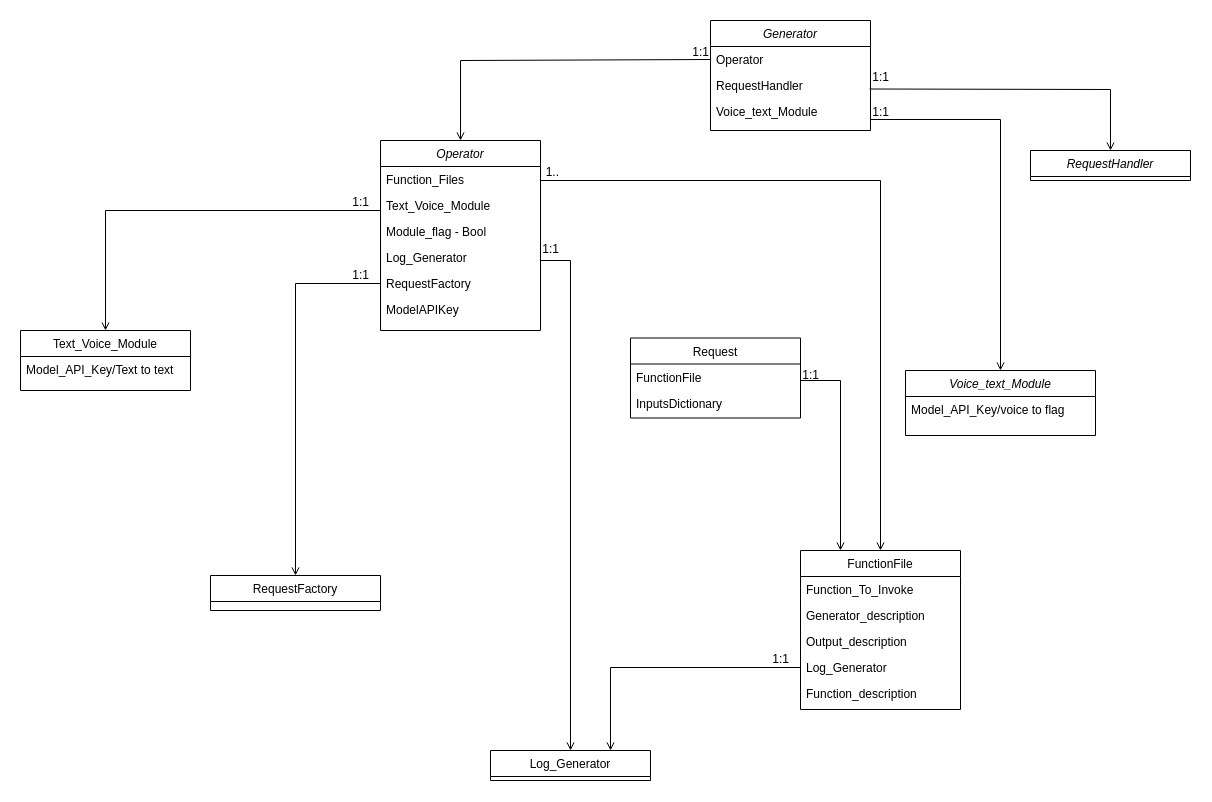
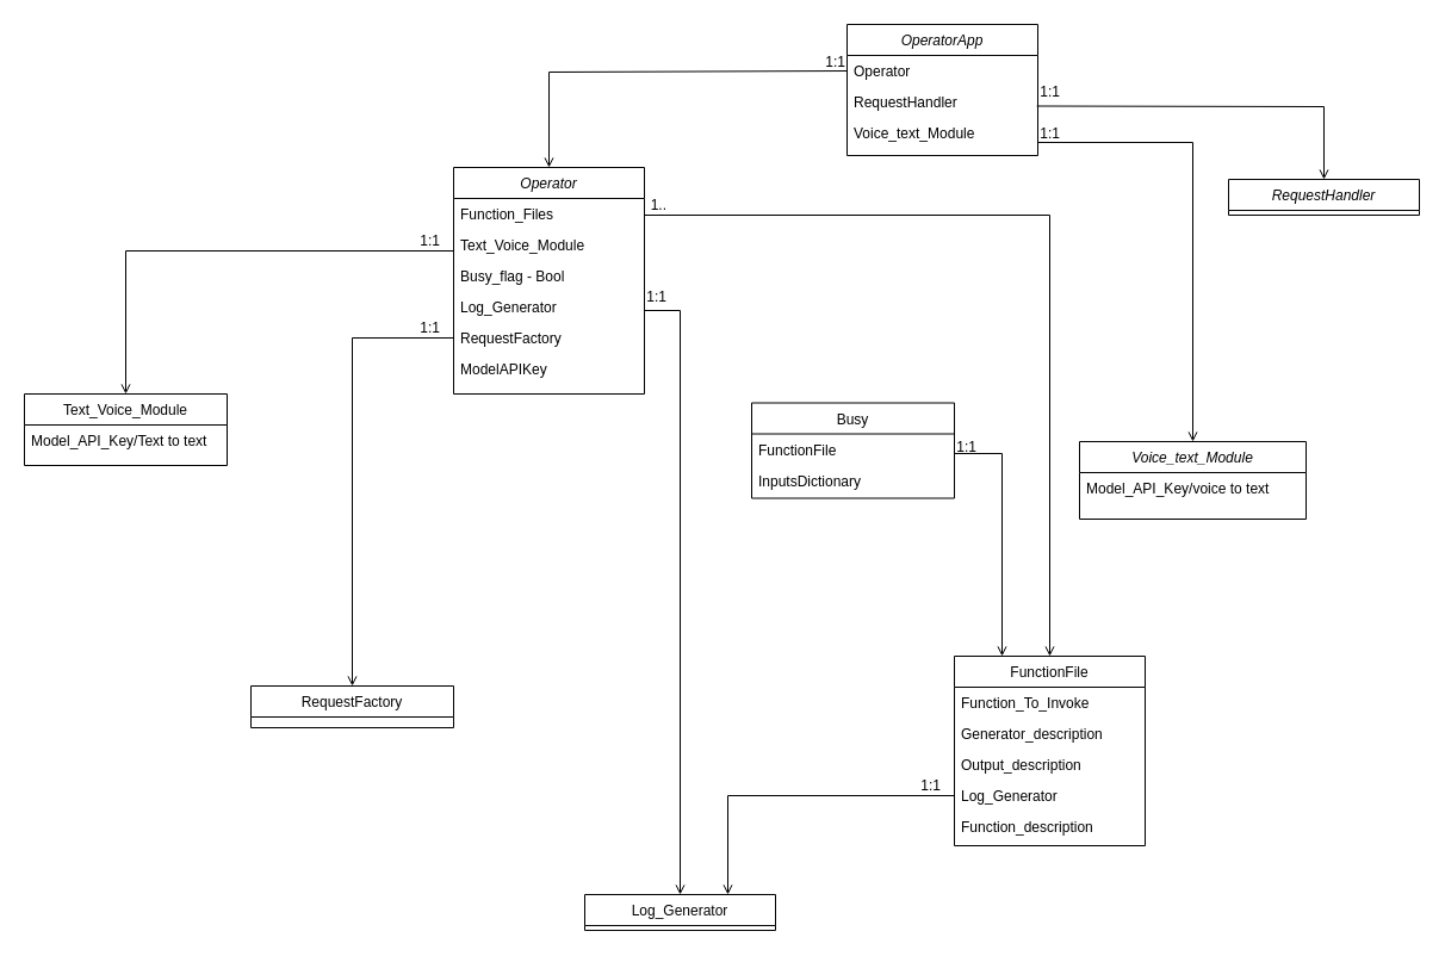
  <mxCell id="0" />
  <mxCell id="1" parent="0" />
  <mxCell id="2" value="Operator" style="swimlane;fontStyle=2;align=center;verticalAlign=top;childLayout=stackLayout;horizontal=1;startSize=26;horizontalStack=0;resizeParent=1;resizeLast=0;collapsible=1;marginBottom=0;rounded=0;shadow=0;strokeWidth=1;" parent="1" vertex="1"><mxGeometry x="380" y="140" width="160" height="190" as="geometry"><mxRectangle x="230" y="140" width="160" height="26" as="alternateBounds" /></mxGeometry></mxCell>
  <mxCell id="3" value="Function_Files" style="text;align=left;verticalAlign=top;spacingLeft=4;spacingRight=4;overflow=hidden;rotatable=0;points=[[0,0.5],[1,0.5]];portConstraint=eastwest;" parent="2" vertex="1"><mxGeometry y="26" width="160" height="26" as="geometry" /></mxCell>
  <mxCell id="4" value="Text_Voice_Module" style="text;align=left;verticalAlign=top;spacingLeft=4;spacingRight=4;overflow=hidden;rotatable=0;points=[[0,0.5],[1,0.5]];portConstraint=eastwest;rounded=0;shadow=0;html=0;" parent="2" vertex="1"><mxGeometry y="52" width="160" height="26" as="geometry" /></mxCell>
- <mxCell id="5" value="Module_flag - Bool" style="text;align=left;verticalAlign=top;spacingLeft=4;spacingRight=4;overflow=hidden;rotatable=0;points=[[0,0.5],[1,0.5]];portConstraint=eastwest;rounded=0;shadow=0;html=0;" parent="2" vertex="1"><mxGeometry y="78" width="160" height="26" as="geometry" /></mxCell>
+ <mxCell id="5" value="Busy_flag - Bool" style="text;align=left;verticalAlign=top;spacingLeft=4;spacingRight=4;overflow=hidden;rotatable=0;points=[[0,0.5],[1,0.5]];portConstraint=eastwest;rounded=0;shadow=0;html=0;" parent="2" vertex="1"><mxGeometry y="78" width="160" height="26" as="geometry" /></mxCell>
  <mxCell id="6" value="Log_Generator" style="text;align=left;verticalAlign=top;spacingLeft=4;spacingRight=4;overflow=hidden;rotatable=0;points=[[0,0.5],[1,0.5]];portConstraint=eastwest;rounded=0;shadow=0;html=0;" parent="2" vertex="1"><mxGeometry y="104" width="160" height="26" as="geometry" /></mxCell>
  <mxCell id="7" value="RequestFactory" style="text;align=left;verticalAlign=top;spacingLeft=4;spacingRight=4;overflow=hidden;rotatable=0;points=[[0,0.5],[1,0.5]];portConstraint=eastwest;rounded=0;shadow=0;html=0;" parent="2" vertex="1"><mxGeometry y="130" width="160" height="26" as="geometry" /></mxCell>
  <mxCell id="8" value="ModelAPIKey" style="text;align=left;verticalAlign=top;spacingLeft=4;spacingRight=4;overflow=hidden;rotatable=0;points=[[0,0.5],[1,0.5]];portConstraint=eastwest;rounded=0;shadow=0;html=0;" vertex="1" parent="2"><mxGeometry y="156" width="160" height="26" as="geometry" /></mxCell>
  <mxCell id="9" value="Log_Generator" style="swimlane;fontStyle=0;align=center;verticalAlign=top;childLayout=stackLayout;horizontal=1;startSize=26;horizontalStack=0;resizeParent=1;resizeLast=0;collapsible=1;marginBottom=0;rounded=0;shadow=0;strokeWidth=1;" parent="1" vertex="1"><mxGeometry x="490" y="750" width="160" height="30" as="geometry"><mxRectangle x="130" y="380" width="160" height="26" as="alternateBounds" /></mxGeometry></mxCell>
  <mxCell id="10" value="Text_Voice_Module" style="swimlane;fontStyle=0;align=center;verticalAlign=top;childLayout=stackLayout;horizontal=1;startSize=26;horizontalStack=0;resizeParent=1;resizeLast=0;collapsible=1;marginBottom=0;rounded=0;shadow=0;strokeWidth=1;" parent="1" vertex="1"><mxGeometry x="20" y="330" width="170" height="60" as="geometry"><mxRectangle x="340" y="380" width="170" height="26" as="alternateBounds" /></mxGeometry></mxCell>
  <mxCell id="11" value="Model_API_Key/Text to text" style="text;align=left;verticalAlign=top;spacingLeft=4;spacingRight=4;overflow=hidden;rotatable=0;points=[[0,0.5],[1,0.5]];portConstraint=eastwest;" parent="10" vertex="1"><mxGeometry y="26" width="170" height="26" as="geometry" /></mxCell>
  <mxCell id="12" value="FunctionFile" style="swimlane;fontStyle=0;align=center;verticalAlign=top;childLayout=stackLayout;horizontal=1;startSize=26;horizontalStack=0;resizeParent=1;resizeLast=0;collapsible=1;marginBottom=0;rounded=0;shadow=0;strokeWidth=1;" parent="1" vertex="1"><mxGeometry x="800" y="550" width="160" height="159" as="geometry"><mxRectangle x="550" y="140" width="160" height="26" as="alternateBounds" /></mxGeometry></mxCell>
  <mxCell id="13" value="Function_To_Invoke" style="text;align=left;verticalAlign=top;spacingLeft=4;spacingRight=4;overflow=hidden;rotatable=0;points=[[0,0.5],[1,0.5]];portConstraint=eastwest;" parent="12" vertex="1"><mxGeometry y="26" width="160" height="26" as="geometry" /></mxCell>
  <mxCell id="14" value="Generator_description" style="text;align=left;verticalAlign=top;spacingLeft=4;spacingRight=4;overflow=hidden;rotatable=0;points=[[0,0.5],[1,0.5]];portConstraint=eastwest;rounded=0;shadow=0;html=0;" parent="12" vertex="1"><mxGeometry y="52" width="160" height="26" as="geometry" /></mxCell>
  <mxCell id="15" value="Output_description" style="text;align=left;verticalAlign=top;spacingLeft=4;spacingRight=4;overflow=hidden;rotatable=0;points=[[0,0.5],[1,0.5]];portConstraint=eastwest;rounded=0;shadow=0;html=0;" parent="12" vertex="1"><mxGeometry y="78" width="160" height="26" as="geometry" /></mxCell>
  <mxCell id="16" value="Log_Generator" style="text;align=left;verticalAlign=top;spacingLeft=4;spacingRight=4;overflow=hidden;rotatable=0;points=[[0,0.5],[1,0.5]];portConstraint=eastwest;rounded=0;shadow=0;html=0;" parent="12" vertex="1"><mxGeometry y="104" width="160" height="26" as="geometry" /></mxCell>
  <mxCell id="17" value="Function_description" style="text;align=left;verticalAlign=top;spacingLeft=4;spacingRight=4;overflow=hidden;rotatable=0;points=[[0,0.5],[1,0.5]];portConstraint=eastwest;rounded=0;shadow=0;html=0;" parent="12" vertex="1"><mxGeometry y="130" width="160" height="26" as="geometry" /></mxCell>
  <mxCell id="18" value="" style="endArrow=open;shadow=0;strokeWidth=1;rounded=0;endFill=1;edgeStyle=elbowEdgeStyle;elbow=vertical;exitX=1;exitY=0.5;exitDx=0;exitDy=0;" parent="1" source="3" target="12" edge="1"><mxGeometry x="0.5" y="41" relative="1" as="geometry"><mxPoint x="540" y="212" as="sourcePoint" /><mxPoint x="700" y="212" as="targetPoint" /><mxPoint x="-40" y="32" as="offset" /><Array as="points"><mxPoint x="720" y="180" /><mxPoint x="720" y="180" /></Array></mxGeometry></mxCell>
  <mxCell id="19" value="1.." style="resizable=0;align=right;verticalAlign=bottom;labelBackgroundColor=none;fontSize=12;" parent="18" connectable="0" vertex="1"><mxGeometry x="1" relative="1" as="geometry"><mxPoint x="-320" y="-370" as="offset" /></mxGeometry></mxCell>
  <mxCell id="20" value="" style="endArrow=open;shadow=0;strokeWidth=1;rounded=0;endFill=1;edgeStyle=elbowEdgeStyle;elbow=vertical;exitX=0;exitY=0.5;exitDx=0;exitDy=0;entryX=0.5;entryY=0;entryDx=0;entryDy=0;" parent="1" source="4" target="10" edge="1"><mxGeometry x="0.5" y="41" relative="1" as="geometry"><mxPoint x="550" y="189" as="sourcePoint" /><mxPoint x="840" y="360" as="targetPoint" /><mxPoint x="-40" y="32" as="offset" /><Array as="points"><mxPoint x="290" y="210" /><mxPoint x="550" y="205" /><mxPoint x="690" y="200" /><mxPoint x="730" y="190" /></Array></mxGeometry></mxCell>
  <mxCell id="21" value="1:1" style="resizable=0;align=right;verticalAlign=bottom;labelBackgroundColor=none;fontSize=12;" parent="20" connectable="0" vertex="1"><mxGeometry x="1" relative="1" as="geometry"><mxPoint x="265" y="-120" as="offset" /></mxGeometry></mxCell>
  <mxCell id="22" value="" style="endArrow=open;shadow=0;strokeWidth=1;rounded=0;endFill=1;edgeStyle=elbowEdgeStyle;elbow=vertical;exitX=1;exitY=0.5;exitDx=0;exitDy=0;entryX=0.5;entryY=0;entryDx=0;entryDy=0;" parent="1" source="6" target="9" edge="1"><mxGeometry x="0.5" y="41" relative="1" as="geometry"><mxPoint x="280" y="240" as="sourcePoint" /><mxPoint x="321" y="415" as="targetPoint" /><mxPoint x="-40" y="32" as="offset" /><Array as="points"><mxPoint x="610" y="260" /><mxPoint x="430" y="235" /><mxPoint x="470" y="225" /></Array></mxGeometry></mxCell>
  <mxCell id="23" value="1:1" style="resizable=0;align=right;verticalAlign=bottom;labelBackgroundColor=none;fontSize=12;" parent="22" connectable="0" vertex="1"><mxGeometry x="1" relative="1" as="geometry"><mxPoint x="-10" y="-493" as="offset" /></mxGeometry></mxCell>
  <mxCell id="24" value="" style="endArrow=open;shadow=0;strokeWidth=1;rounded=0;endFill=1;edgeStyle=elbowEdgeStyle;elbow=vertical;entryX=0.75;entryY=0;entryDx=0;entryDy=0;exitX=0;exitY=0.5;exitDx=0;exitDy=0;" parent="1" source="16" target="9" edge="1"><mxGeometry x="0.5" y="41" relative="1" as="geometry"><mxPoint x="760" y="640" as="sourcePoint" /><mxPoint x="730" y="953" as="targetPoint" /><mxPoint x="-40" y="32" as="offset" /><Array as="points"><mxPoint x="710" y="667" /><mxPoint x="700" y="765" /><mxPoint x="530" y="608" /><mxPoint x="570" y="598" /></Array></mxGeometry></mxCell>
  <mxCell id="25" value="1:1" style="resizable=0;align=right;verticalAlign=bottom;labelBackgroundColor=none;fontSize=12;" parent="24" connectable="0" vertex="1"><mxGeometry x="1" relative="1" as="geometry"><mxPoint x="180" y="-83" as="offset" /></mxGeometry></mxCell>
  <mxCell id="26" value="RequestFactory" style="swimlane;fontStyle=0;align=center;verticalAlign=top;childLayout=stackLayout;horizontal=1;startSize=26;horizontalStack=0;resizeParent=1;resizeLast=0;collapsible=1;marginBottom=0;rounded=0;shadow=0;strokeWidth=1;" parent="1" vertex="1"><mxGeometry x="210" y="575" width="170" height="35" as="geometry"><mxRectangle x="340" y="380" width="170" height="26" as="alternateBounds" /></mxGeometry></mxCell>
  <mxCell id="27" value="" style="endArrow=open;shadow=0;strokeWidth=1;rounded=0;endFill=1;edgeStyle=elbowEdgeStyle;elbow=vertical;exitX=0;exitY=0.5;exitDx=0;exitDy=0;entryX=0.5;entryY=0;entryDx=0;entryDy=0;" parent="1" source="7" target="26" edge="1"><mxGeometry x="0.5" y="41" relative="1" as="geometry"><mxPoint x="365" y="310" as="sourcePoint" /><mxPoint x="240" y="525" as="targetPoint" /><mxPoint x="-40" y="32" as="offset" /><Array as="points"><mxPoint x="310" y="283" /><mxPoint x="535" y="310" /><mxPoint x="675" y="305" /><mxPoint x="715" y="295" /></Array></mxGeometry></mxCell>
  <mxCell id="28" value="1:1" style="resizable=0;align=right;verticalAlign=bottom;labelBackgroundColor=none;fontSize=12;" parent="27" connectable="0" vertex="1"><mxGeometry x="1" relative="1" as="geometry"><mxPoint x="75" y="-292" as="offset" /></mxGeometry></mxCell>
- <mxCell id="29" value="Generator" style="swimlane;fontStyle=2;align=center;verticalAlign=top;childLayout=stackLayout;horizontal=1;startSize=26;horizontalStack=0;resizeParent=1;resizeLast=0;collapsible=1;marginBottom=0;rounded=0;shadow=0;strokeWidth=1;" parent="1" vertex="1"><mxGeometry x="710" y="20" width="160" height="110" as="geometry"><mxRectangle x="230" y="140" width="160" height="26" as="alternateBounds" /></mxGeometry></mxCell>
+ <mxCell id="29" value="OperatorApp" style="swimlane;fontStyle=2;align=center;verticalAlign=top;childLayout=stackLayout;horizontal=1;startSize=26;horizontalStack=0;resizeParent=1;resizeLast=0;collapsible=1;marginBottom=0;rounded=0;shadow=0;strokeWidth=1;" parent="1" vertex="1"><mxGeometry x="710" y="20" width="160" height="110" as="geometry"><mxRectangle x="230" y="140" width="160" height="26" as="alternateBounds" /></mxGeometry></mxCell>
  <mxCell id="30" value="Operator" style="text;align=left;verticalAlign=top;spacingLeft=4;spacingRight=4;overflow=hidden;rotatable=0;points=[[0,0.5],[1,0.5]];portConstraint=eastwest;" parent="29" vertex="1"><mxGeometry y="26" width="160" height="26" as="geometry" /></mxCell>
  <mxCell id="31" value="RequestHandler" style="text;align=left;verticalAlign=top;spacingLeft=4;spacingRight=4;overflow=hidden;rotatable=0;points=[[0,0.5],[1,0.5]];portConstraint=eastwest;rounded=0;shadow=0;html=0;" parent="29" vertex="1"><mxGeometry y="52" width="160" height="26" as="geometry" /></mxCell>
  <mxCell id="32" value="Voice_text_Module" style="text;align=left;verticalAlign=top;spacingLeft=4;spacingRight=4;overflow=hidden;rotatable=0;points=[[0,0.5],[1,0.5]];portConstraint=eastwest;rounded=0;shadow=0;html=0;" parent="29" vertex="1"><mxGeometry y="78" width="160" height="26" as="geometry" /></mxCell>
  <mxCell id="33" value="" style="endArrow=open;shadow=0;strokeWidth=1;rounded=0;endFill=1;edgeStyle=elbowEdgeStyle;elbow=vertical;exitX=0;exitY=0.5;exitDx=0;exitDy=0;entryX=0.5;entryY=0;entryDx=0;entryDy=0;" parent="1" source="30" target="2" edge="1"><mxGeometry x="0.5" y="41" relative="1" as="geometry"><mxPoint x="585" y="60" as="sourcePoint" /><mxPoint x="675" y="383" as="targetPoint" /><mxPoint x="-40" y="32" as="offset" /><Array as="points"><mxPoint x="690" y="60" /><mxPoint x="515" y="28" /></Array></mxGeometry></mxCell>
  <mxCell id="34" value="1:1" style="resizable=0;align=right;verticalAlign=bottom;labelBackgroundColor=none;fontSize=12;" parent="33" connectable="0" vertex="1"><mxGeometry x="1" relative="1" as="geometry"><mxPoint x="430" y="-55" as="offset" /></mxGeometry></mxCell>
  <mxCell id="35" value="RequestHandler" style="swimlane;fontStyle=2;align=center;verticalAlign=top;childLayout=stackLayout;horizontal=1;startSize=26;horizontalStack=0;resizeParent=1;resizeLast=0;collapsible=1;marginBottom=0;rounded=0;shadow=0;strokeWidth=1;" parent="1" vertex="1"><mxGeometry x="1030" y="150" width="160" height="30" as="geometry"><mxRectangle x="230" y="140" width="160" height="26" as="alternateBounds" /></mxGeometry></mxCell>
  <mxCell id="36" value="" style="endArrow=open;shadow=0;strokeWidth=1;rounded=0;endFill=1;edgeStyle=elbowEdgeStyle;elbow=vertical;exitX=0.995;exitY=0.635;exitDx=0;exitDy=0;entryX=0.5;entryY=0;entryDx=0;entryDy=0;exitPerimeter=0;" parent="1" source="31" target="35" edge="1"><mxGeometry x="0.5" y="41" relative="1" as="geometry"><mxPoint x="1220" y="69" as="sourcePoint" /><mxPoint x="970" y="150" as="targetPoint" /><mxPoint x="-40" y="32" as="offset" /><Array as="points"><mxPoint x="920" y="89" /></Array></mxGeometry></mxCell>
  <mxCell id="37" value="1:1" style="resizable=0;align=right;verticalAlign=bottom;labelBackgroundColor=none;fontSize=12;" parent="1" connectable="0" vertex="1"><mxGeometry x="710" y="59.999" as="geometry" /></mxCell>
  <mxCell id="38" value="" style="endArrow=open;shadow=0;strokeWidth=1;rounded=0;endFill=1;edgeStyle=elbowEdgeStyle;elbow=vertical;exitX=1;exitY=0.5;exitDx=0;exitDy=0;entryX=0.5;entryY=0;entryDx=0;entryDy=0;" parent="1" source="32" target="39" edge="1"><mxGeometry x="0.5" y="41" relative="1" as="geometry"><mxPoint x="879" y="119" as="sourcePoint" /><mxPoint x="960" y="330" as="targetPoint" /><mxPoint x="-40" y="32" as="offset" /><Array as="points"><mxPoint x="930" y="119" /></Array></mxGeometry></mxCell>
  <mxCell id="39" value="Voice_text_Module" style="swimlane;fontStyle=2;align=center;verticalAlign=top;childLayout=stackLayout;horizontal=1;startSize=26;horizontalStack=0;resizeParent=1;resizeLast=0;collapsible=1;marginBottom=0;rounded=0;shadow=0;strokeWidth=1;" parent="1" vertex="1"><mxGeometry x="905" y="370" width="190" height="65" as="geometry"><mxRectangle x="230" y="140" width="160" height="26" as="alternateBounds" /></mxGeometry></mxCell>
- <mxCell id="40" value="Model_API_Key/voice to flag" style="text;align=left;verticalAlign=top;spacingLeft=4;spacingRight=4;overflow=hidden;rotatable=0;points=[[0,0.5],[1,0.5]];portConstraint=eastwest;" parent="39" vertex="1"><mxGeometry y="26" width="190" height="26" as="geometry" /></mxCell>
+ <mxCell id="40" value="Model_API_Key/voice to text" style="text;align=left;verticalAlign=top;spacingLeft=4;spacingRight=4;overflow=hidden;rotatable=0;points=[[0,0.5],[1,0.5]];portConstraint=eastwest;" parent="39" vertex="1"><mxGeometry y="26" width="190" height="26" as="geometry" /></mxCell>
  <mxCell id="41" value="1:1" style="resizable=0;align=right;verticalAlign=bottom;labelBackgroundColor=none;fontSize=12;" parent="1" connectable="0" vertex="1"><mxGeometry x="890" y="119.997" as="geometry" /></mxCell>
- <mxCell id="42" value="Request" style="swimlane;fontStyle=0;align=center;verticalAlign=top;childLayout=stackLayout;horizontal=1;startSize=26;horizontalStack=0;resizeParent=1;resizeLast=0;collapsible=1;marginBottom=0;rounded=0;shadow=0;strokeWidth=1;" parent="1" vertex="1"><mxGeometry x="630" y="337.5" width="170" height="80" as="geometry"><mxRectangle x="340" y="380" width="170" height="26" as="alternateBounds" /></mxGeometry></mxCell>
+ <mxCell id="42" value="Busy" style="swimlane;fontStyle=0;align=center;verticalAlign=top;childLayout=stackLayout;horizontal=1;startSize=26;horizontalStack=0;resizeParent=1;resizeLast=0;collapsible=1;marginBottom=0;rounded=0;shadow=0;strokeWidth=1;" parent="1" vertex="1"><mxGeometry x="630" y="337.5" width="170" height="80" as="geometry"><mxRectangle x="340" y="380" width="170" height="26" as="alternateBounds" /></mxGeometry></mxCell>
  <mxCell id="43" value="FunctionFile" style="text;align=left;verticalAlign=top;spacingLeft=4;spacingRight=4;overflow=hidden;rotatable=0;points=[[0,0.5],[1,0.5]];portConstraint=eastwest;" parent="42" vertex="1"><mxGeometry y="26" width="170" height="26" as="geometry" /></mxCell>
  <mxCell id="44" value="InputsDictionary" style="text;align=left;verticalAlign=top;spacingLeft=4;spacingRight=4;overflow=hidden;rotatable=0;points=[[0,0.5],[1,0.5]];portConstraint=eastwest;" parent="42" vertex="1"><mxGeometry y="52" width="170" height="26" as="geometry" /></mxCell>
  <mxCell id="45" value="" style="endArrow=open;shadow=0;strokeWidth=1;rounded=0;endFill=1;edgeStyle=elbowEdgeStyle;elbow=vertical;entryX=0.25;entryY=0;entryDx=0;entryDy=0;exitX=1;exitY=0.5;exitDx=0;exitDy=0;" parent="1" source="43" target="12" edge="1"><mxGeometry x="0.5" y="41" relative="1" as="geometry"><mxPoint x="860" y="467" as="sourcePoint" /><mxPoint x="670" y="550" as="targetPoint" /><mxPoint x="-40" y="32" as="offset" /><Array as="points"><mxPoint x="830" y="380" /><mxPoint x="760" y="565" /><mxPoint x="590" y="408" /><mxPoint x="630" y="398" /></Array></mxGeometry></mxCell>
  <mxCell id="46" value="1:1" style="resizable=0;align=right;verticalAlign=bottom;labelBackgroundColor=none;fontSize=12;" parent="45" connectable="0" vertex="1"><mxGeometry x="1" relative="1" as="geometry"><mxPoint x="-20" y="-168" as="offset" /></mxGeometry></mxCell>
